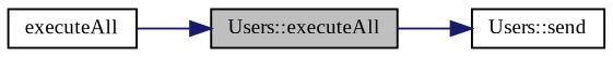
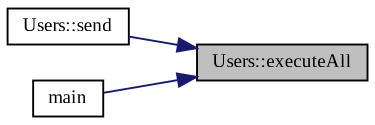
  digraph {
    fontname="Liberation Serif"
    rankdir=RL
    node [color=black fillcolor=white fontname="Liberation Serif" fontsize=10 shape=record style=filled]
    edge [color=midnightblue dir=back fontname="Liberation Serif" fontsize=10 labelfontname=Helvetica labelfontsize=10 style=solid]
    n1 [fillcolor=grey75 fontcolor=black height=0.2 label="Users::executeAll" width=0.4]
    n2 [height=0.2 label="Users::send" width=0.4]
-   n3 [height=0.2 label=executeAll width=0.4]
-   n2 -> n1
+   n3 [height=0.2 label=main width=0.4]
+   n1 -> n2
    n1 -> n3
  }
